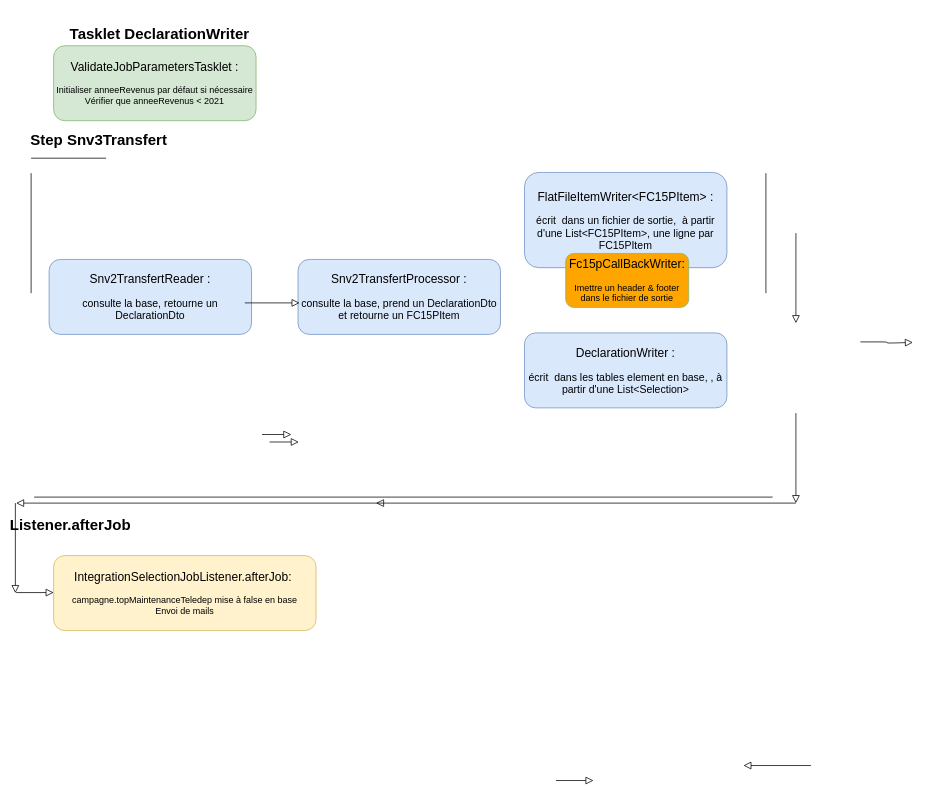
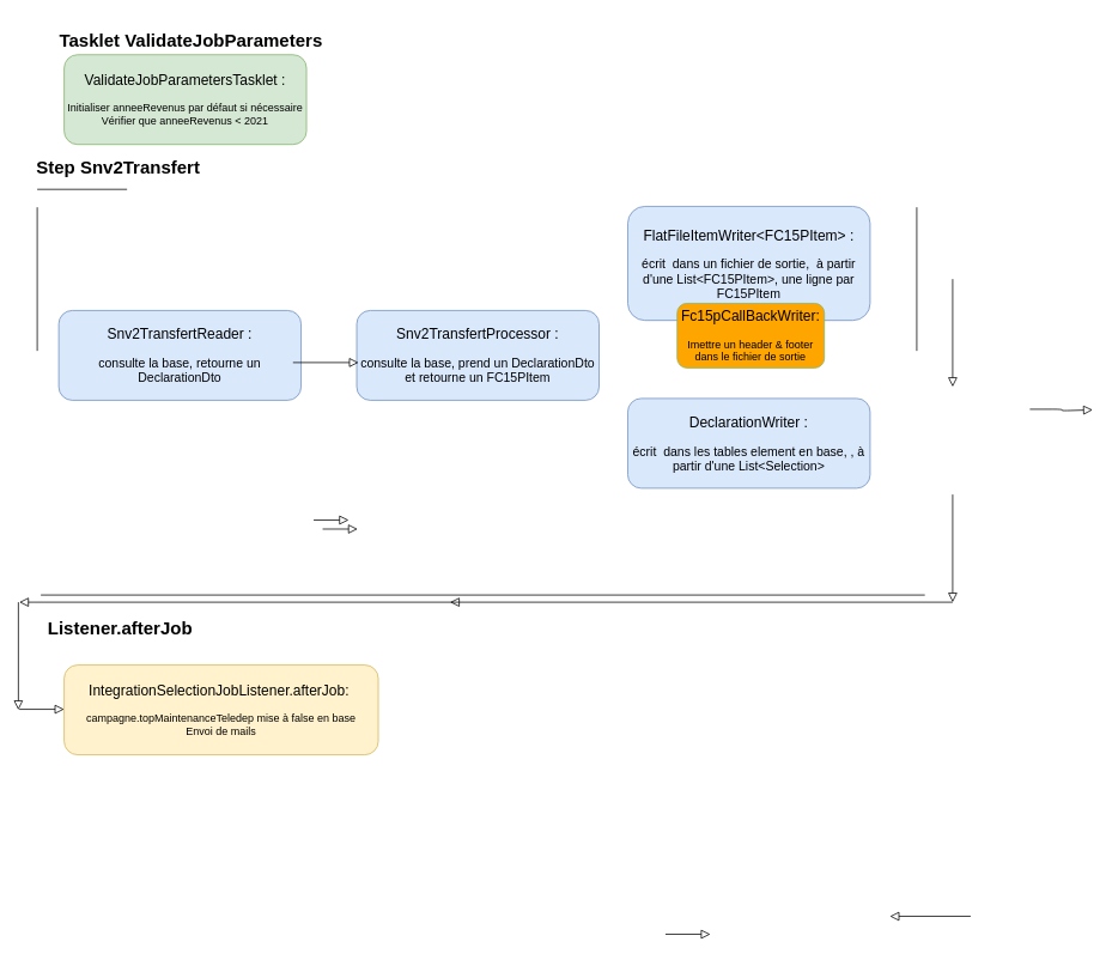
  <mxCell id="0" />
  <mxCell id="1" parent="0" />
  <mxCell id="2" value="&lt;font style=&quot;font-size: 16px;&quot;&gt;ValidateJobParametersTasklet :&lt;/font&gt; &lt;div&gt;&lt;br&gt;&lt;/div&gt;Initialiser anneeRevenus par défaut si nécessaire&lt;br&gt;Vérifier que anneeRevenus &amp;lt; 2021" style="rounded=1;whiteSpace=wrap;html=1;fontSize=12;glass=0;strokeWidth=1;shadow=0;fillColor=#d5e8d4;strokeColor=#82b366;" parent="1" vertex="1"><mxGeometry x="71" y="60" width="270" height="100" as="geometry" /></mxCell>
- <mxCell id="3" value="&lt;font size=&quot;1&quot;&gt;&lt;b style=&quot;font-size: 20px;&quot;&gt;Tasklet DeclarationWriter&lt;/b&gt;&lt;/font&gt;" style="text;html=1;align=center;verticalAlign=middle;whiteSpace=wrap;rounded=1;" parent="1" vertex="1"><mxGeometry x="61" y="20" width="303" height="46" as="geometry" /></mxCell>
+ <mxCell id="3" value="&lt;font size=&quot;1&quot;&gt;&lt;b style=&quot;font-size: 20px;&quot;&gt;Tasklet ValidateJobParameters&lt;/b&gt;&lt;/font&gt;" style="text;html=1;align=center;verticalAlign=middle;whiteSpace=wrap;rounded=1;" parent="1" vertex="1"><mxGeometry x="61" y="20" width="303" height="46" as="geometry" /></mxCell>
  <mxCell id="4" value="&lt;font style=&quot;font-size: 16px;&quot;&gt;IntegrationSelectionJobListener.afterJob:&amp;nbsp;&lt;/font&gt; &lt;div&gt;&lt;br&gt;&lt;/div&gt;campagne.topMaintenanceTeledep mise à false en base&lt;br&gt;Envoi de mails " style="rounded=1;whiteSpace=wrap;html=1;fontSize=12;glass=0;strokeWidth=1;shadow=0;fillColor=#fff2cc;strokeColor=#d6b656;" parent="1" vertex="1"><mxGeometry x="71" y="740" width="350" height="100" as="geometry" /></mxCell>
- <mxCell id="5" value="&lt;font size=&quot;1&quot;&gt;&lt;b style=&quot;font-size: 20px;&quot;&gt;Listener.afterJob&lt;/b&gt;&lt;/font&gt;" style="text;whiteSpace=wrap;html=1;rounded=1;" parent="1" vertex="1"><mxGeometry x="11" y="680" width="210" height="50" as="geometry" /></mxCell>
+ <mxCell id="5" value="&lt;font size=&quot;1&quot;&gt;&lt;b style=&quot;font-size: 20px;&quot;&gt;Listener.afterJob&lt;/b&gt;&lt;/font&gt;" style="text;whiteSpace=wrap;html=1;rounded=1;" parent="1" vertex="1"><mxGeometry x="51" y="680" width="210" height="50" as="geometry" /></mxCell>
  <mxCell id="6" value="&lt;font style=&quot;font-size: 16px;&quot;&gt;Snv2TransfertReader :&lt;/font&gt; &lt;div&gt;&lt;br&gt;&lt;/div&gt;&lt;font style=&quot;font-size: 14px;&quot;&gt;consulte la base, retourne un DeclarationDto&lt;/font&gt;" style="rounded=1;whiteSpace=wrap;html=1;fontSize=12;glass=0;strokeWidth=1;shadow=0;fillColor=#dae8fc;strokeColor=#6c8ebf;" parent="1" vertex="1"><mxGeometry x="65" y="345" width="270" height="100" as="geometry" /></mxCell>
  <mxCell id="7" value="&lt;font style=&quot;font-size: 16px;&quot;&gt;Snv2TransfertProcessor :&lt;/font&gt; &lt;div&gt;&lt;br&gt;&lt;/div&gt;&lt;font style=&quot;font-size: 14px;&quot;&gt;consulte la base, prend un DeclarationDto &lt;br&gt;et retourne un FC15PItem &lt;br&gt;&lt;/font&gt;" style="rounded=1;whiteSpace=wrap;html=1;fontSize=12;glass=0;strokeWidth=1;shadow=0;fillColor=#dae8fc;strokeColor=#6c8ebf;" parent="1" vertex="1"><mxGeometry x="397" y="345" width="270" height="100" as="geometry" /></mxCell>
  <mxCell id="8" value="" style="endArrow=none;html=1;rounded=1;" parent="1" edge="1"><mxGeometry width="50" height="50" relative="1" as="geometry"><mxPoint x="1021" y="390" as="sourcePoint" /><mxPoint x="1021" as="targetPoint" y="230" /></mxGeometry></mxCell>
  <mxCell id="9" value="" style="endArrow=none;html=1;rounded=1;" parent="1" edge="1"><mxGeometry width="50" height="50" relative="1" as="geometry"><mxPoint x="41" y="390" as="sourcePoint" /><mxPoint x="41" as="targetPoint" y="230" /></mxGeometry></mxCell>
- <mxCell id="10" value="&lt;font size=&quot;1&quot;&gt;&lt;b style=&quot;font-size: 20px;&quot;&gt;Step Snv3Transfert&lt;/b&gt;&lt;/font&gt;" style="text;html=1;align=center;verticalAlign=middle;whiteSpace=wrap;rounded=1;" parent="1" vertex="1"><mxGeometry x="34" y="160" width="195" height="50" as="geometry" /></mxCell>
+ <mxCell id="10" value="&lt;font size=&quot;1&quot;&gt;&lt;b style=&quot;font-size: 20px;&quot;&gt;Step Snv2Transfert&lt;/b&gt;&lt;/font&gt;" style="text;html=1;align=center;verticalAlign=middle;whiteSpace=wrap;rounded=1;" parent="1" vertex="1"><mxGeometry x="34" y="160" width="195" height="50" as="geometry" /></mxCell>
  <mxCell id="11" value="&lt;font style=&quot;font-size: 16px;&quot;&gt;DeclarationWriter :&lt;/font&gt; &lt;div&gt;&lt;br&gt;&lt;/div&gt;&lt;font style=&quot;font-size: 14px;&quot;&gt;écrit&amp;nbsp; dans les tables element en base, , à partir d'une List&amp;lt;Selection&amp;gt;&lt;/font&gt;" style="rounded=1;whiteSpace=wrap;html=1;fontSize=12;glass=0;strokeWidth=1;shadow=0;fillColor=#dae8fc;strokeColor=#6c8ebf;" parent="1" vertex="1"><mxGeometry x="699" y="443" width="270" height="100" as="geometry" /></mxCell>
  <mxCell id="12" value="" style="endArrow=none;html=1;rounded=1;" parent="1" edge="1"><mxGeometry width="50" height="50" relative="1" as="geometry"><mxPoint x="45" y="662" as="sourcePoint" /><mxPoint x="1030" y="662" as="targetPoint" /></mxGeometry></mxCell>
  <mxCell id="13" value="" style="edgeStyle=orthogonalEdgeStyle;rounded=1;html=1;jettySize=auto;orthogonalLoop=1;fontSize=11;endArrow=block;endFill=0;endSize=8;strokeWidth=1;shadow=0;labelBackgroundColor=none;" parent="1" edge="1"><mxGeometry y="10" relative="1" as="geometry"><mxPoint as="offset" /><mxPoint x="326" y="403" as="sourcePoint" /><mxPoint x="399" y="403" as="targetPoint" /></mxGeometry></mxCell>
  <mxCell id="14" value="" style="edgeStyle=orthogonalEdgeStyle;rounded=1;html=1;jettySize=auto;orthogonalLoop=1;fontSize=11;endArrow=block;endFill=0;endSize=8;strokeWidth=1;shadow=0;labelBackgroundColor=none;" parent="1" edge="1"><mxGeometry y="10" relative="1" as="geometry"><mxPoint as="offset" /><mxPoint x="1147" y="455.03" as="sourcePoint" /><mxPoint x="1217" y="455.7" as="targetPoint" /><Array as="points"><mxPoint x="1183" y="454.7" /><mxPoint x="1183" y="456.7" /></Array></mxGeometry></mxCell>
  <mxCell id="15" value="" style="edgeStyle=orthogonalEdgeStyle;rounded=1;html=1;jettySize=auto;orthogonalLoop=1;fontSize=11;endArrow=block;endFill=0;endSize=8;strokeWidth=1;shadow=0;labelBackgroundColor=none;" parent="1" edge="1"><mxGeometry y="10" relative="1" as="geometry"><mxPoint as="offset" /><mxPoint x="1061" y="550" as="sourcePoint" /><mxPoint x="1061" y="670" as="targetPoint" /></mxGeometry></mxCell>
  <mxCell id="16" value="" style="edgeStyle=orthogonalEdgeStyle;rounded=1;html=1;jettySize=auto;orthogonalLoop=1;fontSize=11;endArrow=block;endFill=0;endSize=8;strokeWidth=1;shadow=0;labelBackgroundColor=none;" parent="1" edge="1"><mxGeometry y="10" relative="1" as="geometry"><mxPoint as="offset" /><mxPoint x="1061" y="310" as="sourcePoint" /><mxPoint x="1061" y="430" as="targetPoint" /></mxGeometry></mxCell>
  <mxCell id="17" value="" style="edgeStyle=orthogonalEdgeStyle;rounded=1;html=1;jettySize=auto;orthogonalLoop=1;fontSize=11;endArrow=block;endFill=0;endSize=8;strokeWidth=1;shadow=0;labelBackgroundColor=none;" parent="1" edge="1"><mxGeometry y="10" relative="1" as="geometry"><mxPoint as="offset" /><mxPoint x="1081" y="1020" as="sourcePoint" /><mxPoint x="991" y="1020" as="targetPoint" /></mxGeometry></mxCell>
  <mxCell id="18" value="" style="edgeStyle=orthogonalEdgeStyle;rounded=1;html=1;jettySize=auto;orthogonalLoop=1;fontSize=11;endArrow=block;endFill=0;endSize=8;strokeWidth=1;shadow=0;labelBackgroundColor=none;" parent="1" edge="1"><mxGeometry y="10" relative="1" as="geometry"><mxPoint as="offset" /><mxPoint x="1061" y="670" as="sourcePoint" /><mxPoint x="501" y="670" as="targetPoint" /></mxGeometry></mxCell>
  <mxCell id="19" value="" style="edgeStyle=orthogonalEdgeStyle;rounded=1;html=1;jettySize=auto;orthogonalLoop=1;fontSize=11;endArrow=block;endFill=0;endSize=8;strokeWidth=1;shadow=0;labelBackgroundColor=none;" parent="1" edge="1"><mxGeometry y="10" relative="1" as="geometry"><mxPoint as="offset" /><mxPoint x="511" y="670" as="sourcePoint" /><mxPoint y="670" as="targetPoint" x="21" /></mxGeometry></mxCell>
  <mxCell id="20" value="" style="edgeStyle=orthogonalEdgeStyle;rounded=1;html=1;jettySize=auto;orthogonalLoop=1;fontSize=11;endArrow=block;endFill=0;endSize=8;strokeWidth=1;shadow=0;labelBackgroundColor=none;" parent="1" edge="1"><mxGeometry y="10" relative="1" as="geometry"><mxPoint as="offset" /><mxPoint x="20" y="670" as="sourcePoint" /><mxPoint x="20" y="790" as="targetPoint" /></mxGeometry></mxCell>
  <mxCell id="21" value="" style="edgeStyle=orthogonalEdgeStyle;rounded=1;html=1;jettySize=auto;orthogonalLoop=1;fontSize=11;endArrow=block;endFill=0;endSize=8;strokeWidth=1;shadow=0;labelBackgroundColor=none;" parent="1" edge="1"><mxGeometry y="10" relative="1" as="geometry"><mxPoint as="offset" /><mxPoint y="789.33" as="sourcePoint" x="21" /><mxPoint x="71" y="789.33" as="targetPoint" /></mxGeometry></mxCell>
  <mxCell id="22" value="" style="edgeStyle=orthogonalEdgeStyle;rounded=1;html=1;jettySize=auto;orthogonalLoop=1;fontSize=11;endArrow=block;endFill=0;endSize=8;strokeWidth=1;shadow=0;labelBackgroundColor=none;" parent="1" edge="1"><mxGeometry y="10" relative="1" as="geometry"><mxPoint as="offset" /><mxPoint x="741" y="1040" as="sourcePoint" /><mxPoint x="791" y="1040" as="targetPoint" /></mxGeometry></mxCell>
  <mxCell id="23" value="&lt;font style=&quot;font-size: 16px;&quot;&gt;FlatFileItemWriter&amp;lt;FC15PItem&amp;gt; :&lt;/font&gt; &lt;div&gt;&lt;br&gt;&lt;/div&gt;&lt;font style=&quot;font-size: 14px;&quot;&gt;écrit&amp;nbsp; dans un fichier de sortie,&amp;nbsp; à partir d'une List&amp;lt;FC15PItem&amp;gt;, une ligne par&lt;br&gt;FC15PItem&lt;br&gt;&lt;/font&gt;" style="rounded=1;whiteSpace=wrap;html=1;fontSize=12;glass=0;strokeWidth=1;shadow=0;fillColor=#dae8fc;strokeColor=#6c8ebf;" parent="1" vertex="1"><mxGeometry x="699" y="229" width="270" height="127" as="geometry" /></mxCell>
  <mxCell id="24" value="&lt;font style=&quot;font-size: 16px;&quot;&gt;Fc15pCallBackWriter:&lt;/font&gt; &lt;div&gt;&lt;br&gt;&lt;/div&gt;Imettre un header &amp;amp; footer &lt;br&gt;dans le fichier de sortie " style="rounded=1;whiteSpace=wrap;html=1;fontSize=12;glass=0;strokeWidth=1;shadow=0;fillColor=orange;strokeColor=#82b366;" vertex="1" parent="1"><mxGeometry x="754" y="337" width="164" height="72" as="geometry" /></mxCell>
  <mxCell id="25" value="" style="edgeStyle=orthogonalEdgeStyle;rounded=1;html=1;jettySize=auto;orthogonalLoop=1;fontSize=11;endArrow=block;endFill=0;endSize=8;strokeWidth=1;shadow=0;labelBackgroundColor=none;" edge="1" parent="1"><mxGeometry y="10" relative="1" as="geometry"><mxPoint as="offset" /><mxPoint x="349" y="578.5" as="sourcePoint" /><mxPoint x="388" y="578" as="targetPoint" /></mxGeometry></mxCell>
  <mxCell id="26" value="" style="edgeStyle=orthogonalEdgeStyle;rounded=1;html=1;jettySize=auto;orthogonalLoop=1;fontSize=11;endArrow=block;endFill=0;endSize=8;strokeWidth=1;shadow=0;labelBackgroundColor=none;" edge="1" parent="1"><mxGeometry y="10" relative="1" as="geometry"><mxPoint as="offset" /><mxPoint x="359" y="588.5" as="sourcePoint" /><mxPoint x="398" y="588" as="targetPoint" /></mxGeometry></mxCell>
  <mxCell id="27" value="" style="endArrow=none;html=1;rounded=0;entryX=0.549;entryY=1;entryDx=0;entryDy=0;entryPerimeter=0;" edge="1" parent="1" target="10"><mxGeometry width="50" height="50" relative="1" as="geometry"><mxPoint x="41" y="210" as="sourcePoint" /><mxPoint x="103" y="210" as="targetPoint" /></mxGeometry></mxCell>
